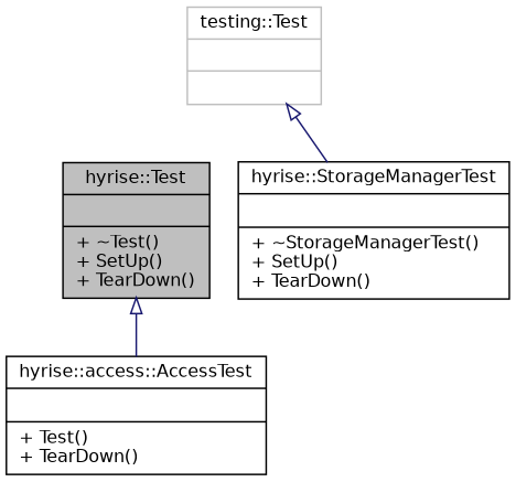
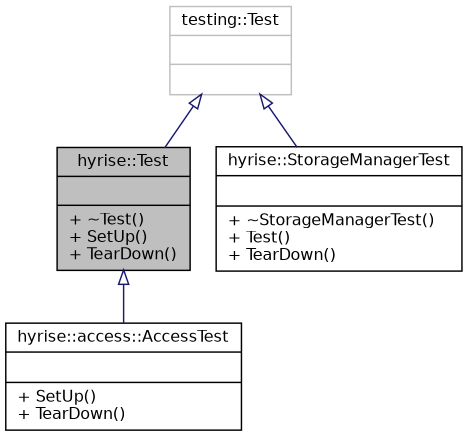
  digraph {
    node [color=black fillcolor=white fontname=Helvetica fontsize=11 shape=record style=filled]
    edge [arrowtail=onormal color=midnightblue dir=back fontname=Helvetica fontsize=11 labelfontname=Helvetica labelfontsize=11 style=solid]
    n1 [fillcolor=grey75 fontcolor=black height=0.2 label="{hyrise::Test\n||+ ~Test()\l+ SetUp()\l+ TearDown()\l}" width=0.4]
-   n2 [height=0.2 label="{hyrise::access::AccessTest\n||+ Test()\l+ TearDown()\l}" width=0.4]
-   n3 [height=0.2 label="{hyrise::StorageManagerTest\n||+ ~StorageManagerTest()\l+ SetUp()\l+ TearDown()\l}" width=0.4]
+   n2 [height=0.2 label="{hyrise::access::AccessTest\n||+ SetUp()\l+ TearDown()\l}" width=0.4]
+   n3 [height=0.2 label="{hyrise::StorageManagerTest\n||+ ~StorageManagerTest()\l+ Test()\l+ TearDown()\l}" width=0.4]
    n4 [color=grey75 height=0.2 label="{testing::Test\n||}" width=0.4]
    n1 -> n2
+   n4 -> n1
    n4 -> n3
  }
